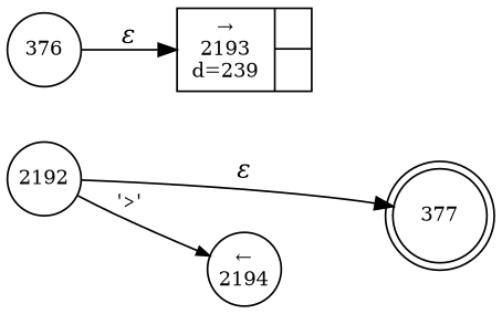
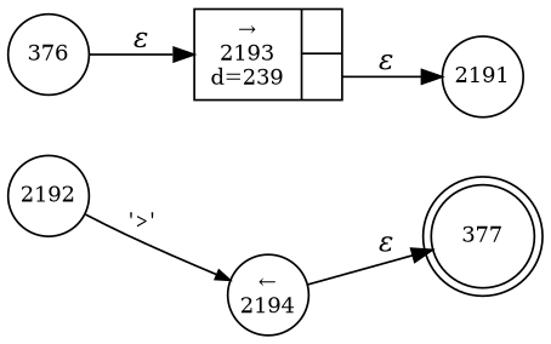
  digraph {
    rankdir=LR
    node [fixedsize=true fontsize=11 shape=circle peripheries=1]
    edge [fontname="Times-Italic"]
    n1 [label=377 shape=doublecircle width=.6 peripheries=""]
    n2 [label=2192 width=.55]
    n3 [label="&larr;\n2194" width=.55]
    n4 [fixedsize=false label="{&rarr;\n2193\nd=239|{<p0>|<p1>}}" shape=record]
+   n5 [label=2191 width=.55]
    n6 [label=376 width=.55]
    n2 -> n3 [arrowhead=normal arrowsize=.7 fontname=Courier fontsize=11 label="'>'"]
-   n2 -> n1 [label="&epsilon;"]
+   n3 -> n1 [label="&epsilon;"]
+   n4 -> n5 [label="&epsilon;" tailport=p1]
    n6 -> n4 [label="&epsilon;"]
  }
